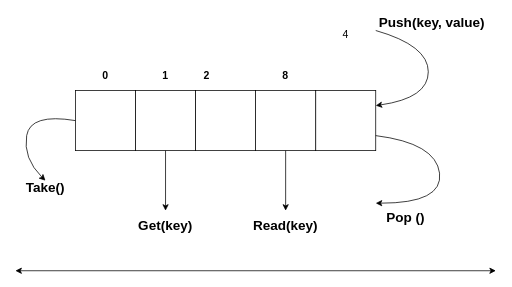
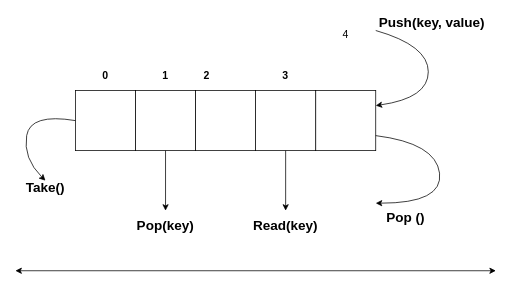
  <mxCell id="0" />
  <mxCell id="1" parent="0" />
  <mxCell id="2" value="" style="whiteSpace=wrap;html=1;aspect=fixed;" vertex="1" parent="1"><mxGeometry x="100" y="120" width="80" height="80" as="geometry" /></mxCell>
  <mxCell id="3" value="" style="whiteSpace=wrap;html=1;aspect=fixed;" vertex="1" parent="1"><mxGeometry x="180" y="120" width="80" height="80" as="geometry" /></mxCell>
  <mxCell id="4" value="" style="whiteSpace=wrap;html=1;aspect=fixed;" vertex="1" parent="1"><mxGeometry x="420" y="120" width="80" height="80" as="geometry" /></mxCell>
  <mxCell id="5" value="" style="whiteSpace=wrap;html=1;aspect=fixed;" vertex="1" parent="1"><mxGeometry x="340" y="120" width="80" height="80" as="geometry" /></mxCell>
  <mxCell id="6" value="" style="whiteSpace=wrap;html=1;aspect=fixed;" vertex="1" parent="1"><mxGeometry x="260" y="120" width="80" height="80" as="geometry" /></mxCell>
  <mxCell id="7" value="&lt;b&gt;&lt;font style=&quot;font-size: 14px&quot;&gt;0&lt;/font&gt;&lt;/b&gt;" style="text;html=1;strokeColor=none;fillColor=none;align=center;verticalAlign=middle;whiteSpace=wrap;rounded=0;" vertex="1" parent="1"><mxGeometry x="120" y="90" width="40" height="20" as="geometry" /></mxCell>
  <mxCell id="8" value="&lt;font style=&quot;font-size: 14px&quot;&gt;4&lt;/font&gt;" style="text;html=1;strokeColor=none;fillColor=none;align=center;verticalAlign=middle;whiteSpace=wrap;rounded=0;" vertex="1" parent="1"><mxGeometry x="440" y="35" width="40" height="20" as="geometry" /></mxCell>
- <mxCell id="9" value="&lt;b&gt;&lt;font style=&quot;font-size: 14px&quot;&gt;8&lt;/font&gt;&lt;/b&gt;" style="text;html=1;strokeColor=none;fillColor=none;align=center;verticalAlign=middle;whiteSpace=wrap;rounded=0;" vertex="1" parent="1"><mxGeometry x="360" y="90" width="40" height="20" as="geometry" /></mxCell>
+ <mxCell id="9" value="&lt;b&gt;&lt;font style=&quot;font-size: 14px&quot;&gt;3&lt;/font&gt;&lt;/b&gt;" style="text;html=1;strokeColor=none;fillColor=none;align=center;verticalAlign=middle;whiteSpace=wrap;rounded=0;" vertex="1" parent="1"><mxGeometry x="360" y="90" width="40" height="20" as="geometry" /></mxCell>
  <mxCell id="10" value="&lt;b&gt;&lt;font style=&quot;font-size: 14px&quot;&gt;2&lt;/font&gt;&lt;/b&gt;" style="text;html=1;strokeColor=none;fillColor=none;align=center;verticalAlign=middle;whiteSpace=wrap;rounded=0;" vertex="1" parent="1"><mxGeometry x="255" y="90" width="40" height="20" as="geometry" /></mxCell>
  <mxCell id="11" value="&lt;b&gt;&lt;font style=&quot;font-size: 14px&quot;&gt;1&lt;/font&gt;&lt;/b&gt;" style="text;html=1;strokeColor=none;fillColor=none;align=center;verticalAlign=middle;whiteSpace=wrap;rounded=0;" vertex="1" parent="1"><mxGeometry x="200" y="90" width="40" height="20" as="geometry" /></mxCell>
  <mxCell id="12" value="" style="curved=1;endArrow=classic;html=1;entryX=1;entryY=0.25;entryDx=0;entryDy=0;endSize=6;" edge="1" parent="1" target="4"><mxGeometry width="50" height="50" relative="1" as="geometry"><mxPoint x="500" y="40" as="sourcePoint" /><mxPoint x="600" y="10" as="targetPoint" /><Array as="points"><mxPoint x="570" y="60" /><mxPoint x="570" y="130" /></Array></mxGeometry></mxCell>
  <mxCell id="13" value="" style="curved=1;endArrow=classic;html=1;exitX=1;exitY=0.75;exitDx=0;exitDy=0;" edge="1" parent="1" source="4"><mxGeometry width="50" height="50" relative="1" as="geometry"><mxPoint x="510" y="230" as="sourcePoint" /><mxPoint x="500" y="270" as="targetPoint" /><Array as="points"><mxPoint x="580" y="190" /><mxPoint x="590" y="270" /></Array></mxGeometry></mxCell>
  <mxCell id="14" value="&lt;font style=&quot;font-size: 18px&quot;&gt;&lt;b&gt;Push(key, value)&lt;/b&gt;&lt;/font&gt;" style="text;html=1;strokeColor=none;fillColor=none;align=center;verticalAlign=middle;whiteSpace=wrap;rounded=0;" vertex="1" parent="1"><mxGeometry x="500" y="20" width="150" height="20" as="geometry" /></mxCell>
  <mxCell id="15" value="&lt;font style=&quot;font-size: 18px&quot;&gt;&lt;b&gt;Pop ()&lt;/b&gt;&lt;/font&gt;" style="text;html=1;strokeColor=none;fillColor=none;align=center;verticalAlign=middle;whiteSpace=wrap;rounded=0;" vertex="1" parent="1"><mxGeometry x="500" y="280" width="80" height="20" as="geometry" /></mxCell>
  <mxCell id="16" value="" style="curved=1;endArrow=classic;html=1;exitX=0;exitY=0.5;exitDx=0;exitDy=0;" edge="1" parent="1" source="2"><mxGeometry width="50" height="50" relative="1" as="geometry"><mxPoint x="10" y="390" as="sourcePoint" /><mxPoint x="60" y="240" as="targetPoint" /><Array as="points"><mxPoint x="40" y="150" /><mxPoint x="30" y="210" /></Array></mxGeometry></mxCell>
  <mxCell id="17" value="&lt;font style=&quot;font-size: 18px&quot;&gt;&lt;b&gt;Take()&lt;/b&gt;&lt;/font&gt;" style="text;html=1;strokeColor=none;fillColor=none;align=center;verticalAlign=middle;whiteSpace=wrap;rounded=0;" vertex="1" parent="1"><mxGeometry x="20" y="240" width="80" height="20" as="geometry" /></mxCell>
  <mxCell id="18" value="" style="endArrow=classic;html=1;exitX=0.5;exitY=1;exitDx=0;exitDy=0;" edge="1" parent="1" source="3"><mxGeometry width="50" height="50" relative="1" as="geometry"><mxPoint x="20" y="370" as="sourcePoint" /><mxPoint x="220" y="280" as="targetPoint" /></mxGeometry></mxCell>
- <mxCell id="19" value="&lt;font style=&quot;font-size: 18px&quot;&gt;&lt;b&gt;Get(key)&lt;/b&gt;&lt;/font&gt;" style="text;html=1;strokeColor=none;fillColor=none;align=center;verticalAlign=middle;whiteSpace=wrap;rounded=0;" vertex="1" parent="1"><mxGeometry x="180" y="290" width="80" height="20" as="geometry" /></mxCell>
+ <mxCell id="19" value="&lt;font style=&quot;font-size: 18px&quot;&gt;&lt;b&gt;Pop(key)&lt;/b&gt;&lt;/font&gt;" style="text;html=1;strokeColor=none;fillColor=none;align=center;verticalAlign=middle;whiteSpace=wrap;rounded=0;" vertex="1" parent="1"><mxGeometry x="180" y="290" width="80" height="20" as="geometry" /></mxCell>
  <mxCell id="20" value="&lt;font style=&quot;font-size: 18px&quot;&gt;&lt;b&gt;Read(key)&lt;/b&gt;&lt;/font&gt;" style="text;html=1;strokeColor=none;fillColor=none;align=center;verticalAlign=middle;whiteSpace=wrap;rounded=0;" vertex="1" parent="1"><mxGeometry x="340" y="290" width="80" height="20" as="geometry" /></mxCell>
  <mxCell id="21" value="" style="endArrow=classic;html=1;exitX=0.5;exitY=1;exitDx=0;exitDy=0;" edge="1" parent="1" source="5"><mxGeometry width="50" height="50" relative="1" as="geometry"><mxPoint x="230" y="210" as="sourcePoint" /><mxPoint x="380" y="280" as="targetPoint" /></mxGeometry></mxCell>
  <mxCell id="22" value="" style="endArrow=classic;startArrow=classic;html=1;jumpSize=50;" edge="1" parent="1"><mxGeometry width="50" height="50" relative="1" as="geometry"><mxPoint x="20" y="360" as="sourcePoint" /><mxPoint x="660" y="360" as="targetPoint" /></mxGeometry></mxCell>
